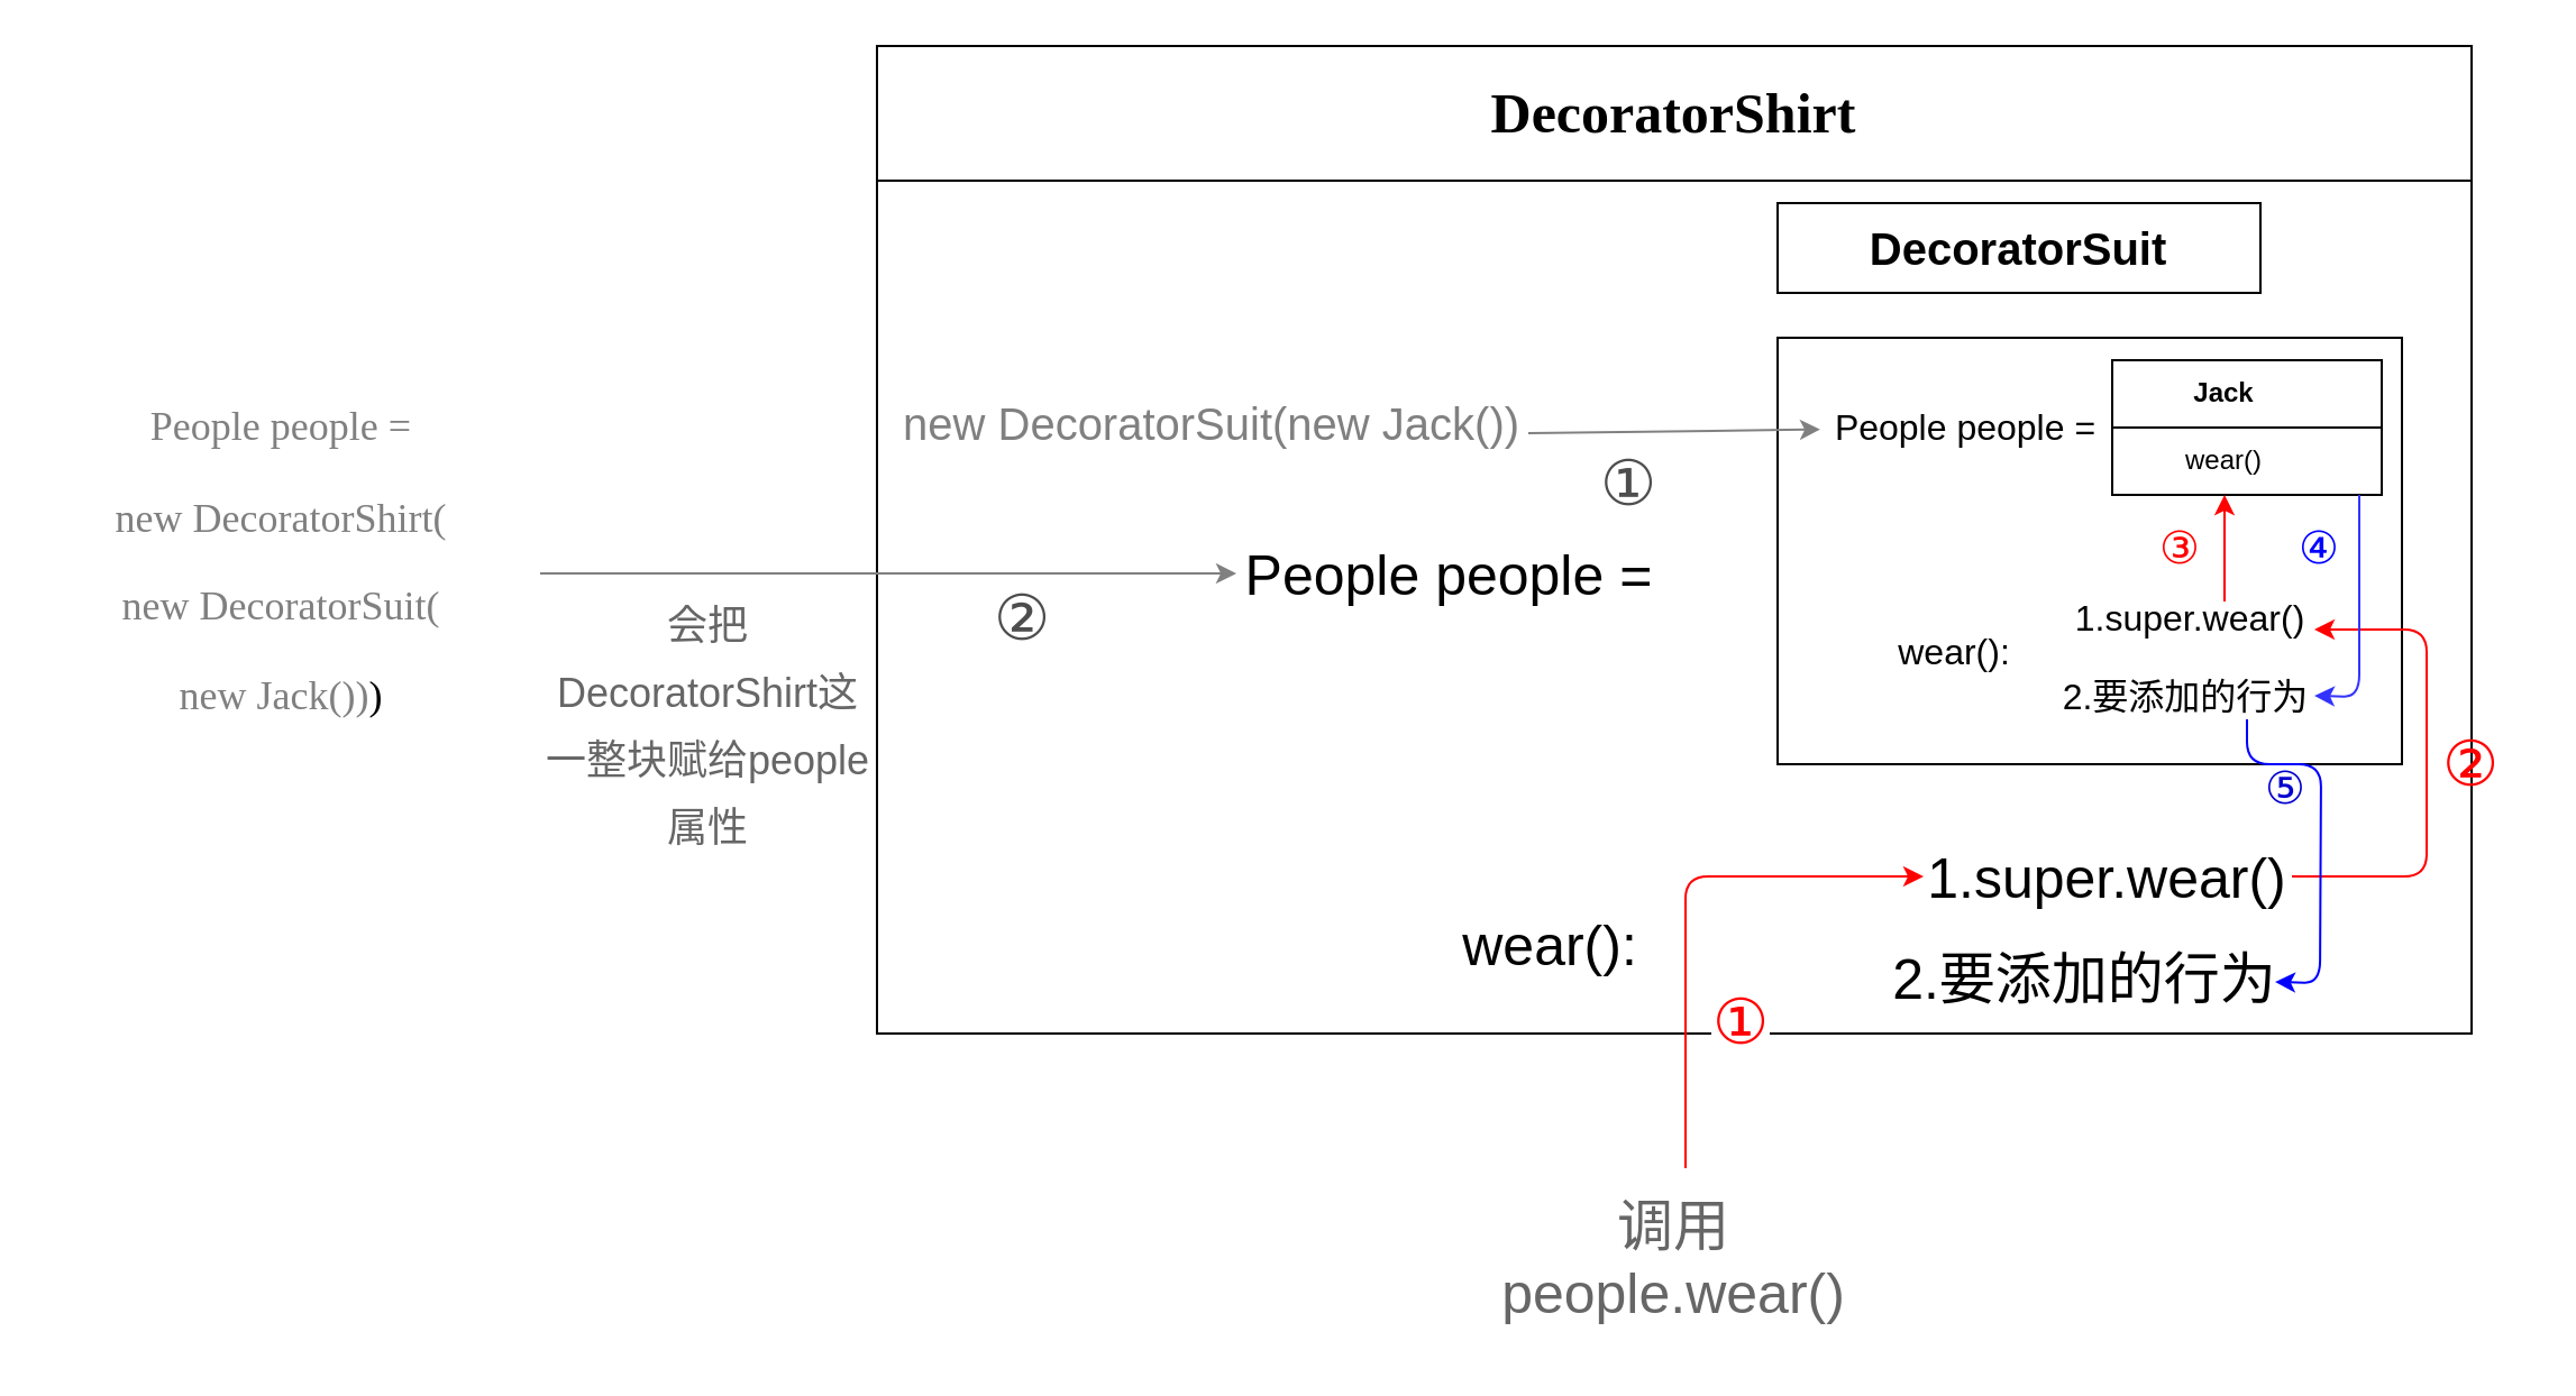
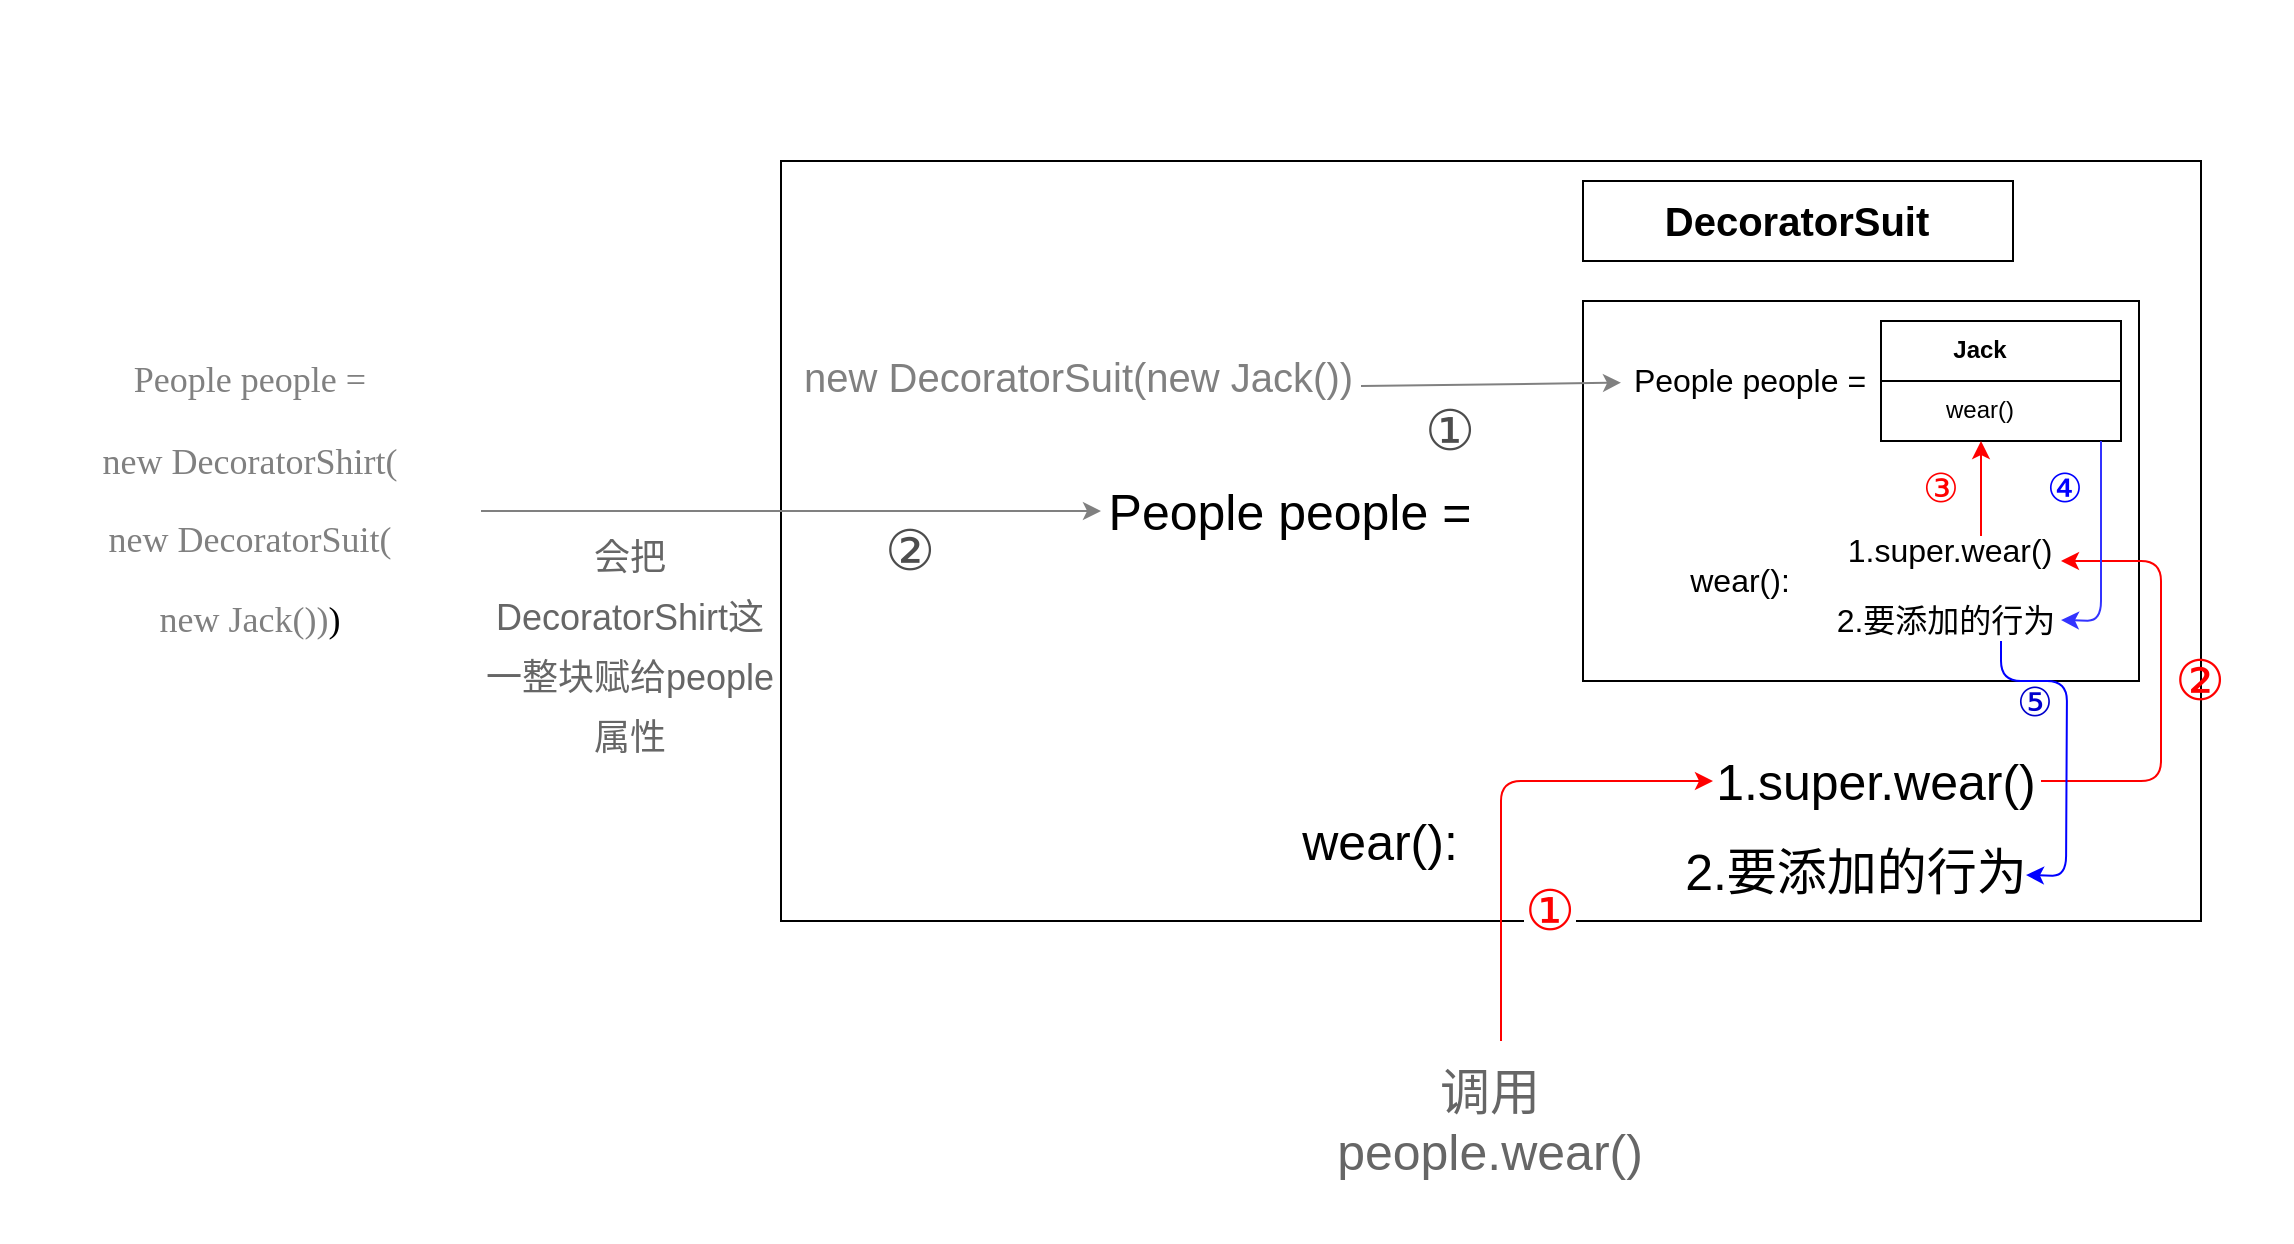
  <mxCell id="0" />
  <mxCell id="1" parent="0" />
  <mxCell id="2" value="" style="rounded=0;whiteSpace=wrap;html=1;" parent="1" vertex="1"><mxGeometry x="940" y="160" width="120" height="60" as="geometry" /></mxCell>
  <mxCell id="3" value="" style="endArrow=none;html=1;exitX=0;exitY=0.5;exitDx=0;exitDy=0;entryX=1;entryY=0.5;entryDx=0;entryDy=0;" parent="1" source="2" target="2" edge="1"><mxGeometry width="50" height="50" relative="1" as="geometry"><mxPoint x="930" y="290" as="sourcePoint" /><mxPoint x="980" y="240" as="targetPoint" /></mxGeometry></mxCell>
  <mxCell id="4" value="&lt;b&gt;Jack&lt;/b&gt;" style="text;html=1;strokeColor=none;fillColor=none;align=center;verticalAlign=middle;whiteSpace=wrap;rounded=0;" parent="1" vertex="1"><mxGeometry x="970" y="160" width="40" height="30" as="geometry" /></mxCell>
  <mxCell id="5" value="wear()" style="text;html=1;strokeColor=none;fillColor=none;align=center;verticalAlign=middle;whiteSpace=wrap;rounded=0;" parent="1" vertex="1"><mxGeometry x="970" y="190" width="40" height="30" as="geometry" /></mxCell>
  <mxCell id="6" value="&lt;font style=&quot;font-size: 16px&quot;&gt;People people =&lt;/font&gt;" style="text;html=1;strokeColor=none;fillColor=none;align=center;verticalAlign=middle;whiteSpace=wrap;rounded=0;" parent="1" vertex="1"><mxGeometry x="810" y="170" width="130" height="40" as="geometry" /></mxCell>
  <mxCell id="7" value="" style="rounded=0;whiteSpace=wrap;html=1;fillColor=none;" parent="1" vertex="1"><mxGeometry x="791" y="150" width="278" height="190" as="geometry" /></mxCell>
  <mxCell id="8" value="&lt;font style=&quot;font-size: 16px&quot;&gt;wear():&lt;/font&gt;" style="text;html=1;strokeColor=none;fillColor=none;align=center;verticalAlign=middle;whiteSpace=wrap;rounded=0;shadow=1;opacity=0;strokeWidth=3;" parent="1" vertex="1"><mxGeometry x="840" y="280" width="60" height="20" as="geometry" /></mxCell>
  <mxCell id="9" value="&lt;font style=&quot;font-size: 16px&quot;&gt;1.super.wear()&lt;/font&gt;" style="text;html=1;strokeColor=none;fillColor=none;align=center;verticalAlign=middle;whiteSpace=wrap;rounded=0;shadow=1;opacity=0;" parent="1" vertex="1"><mxGeometry x="930" y="265" width="90" height="20" as="geometry" /></mxCell>
  <mxCell id="10" value="&lt;font style=&quot;font-size: 16px&quot;&gt;2.要添加的行为&lt;/font&gt;" style="text;html=1;strokeColor=none;fillColor=none;align=center;verticalAlign=middle;whiteSpace=wrap;rounded=0;shadow=1;opacity=0;" parent="1" vertex="1"><mxGeometry x="912.5" y="300" width="120" height="20" as="geometry" /></mxCell>
  <mxCell id="11" value="" style="endArrow=classic;html=1;entryX=0.5;entryY=1;entryDx=0;entryDy=0;strokeColor=#FF0000;" parent="1" target="5" edge="1"><mxGeometry width="50" height="50" relative="1" as="geometry"><mxPoint x="990" y="267.5" as="sourcePoint" /><mxPoint x="1040" y="217.5" as="targetPoint" /></mxGeometry></mxCell>
  <mxCell id="12" value="&lt;font style=&quot;font-size: 20px&quot;&gt;&lt;b&gt;DecoratorSuit&lt;/b&gt;&lt;/font&gt;" style="rounded=0;whiteSpace=wrap;html=1;shadow=0;strokeWidth=1;strokeColor=#000000;fillColor=#ffffff;glass=0;" parent="1" vertex="1"><mxGeometry x="791" y="90" width="215" height="40" as="geometry" /></mxCell>
  <mxCell id="13" value="&lt;font style=&quot;font-size: 20px&quot; color=&quot;#808080&quot;&gt;new DecoratorSuit(new Jack())&lt;/font&gt;" style="text;html=1;" parent="1" vertex="1"><mxGeometry x="400" y="170" width="280" height="30" as="geometry" /></mxCell>
  <mxCell id="14" value="" style="endArrow=classic;html=1;exitX=1;exitY=0.75;exitDx=0;exitDy=0;strokeColor=#808080;" parent="1" source="13" target="6" edge="1"><mxGeometry width="50" height="50" relative="1" as="geometry"><mxPoint x="700" y="190" as="sourcePoint" /><mxPoint x="750" y="140" as="targetPoint" /></mxGeometry></mxCell>
  <mxCell id="15" value="&lt;font style=&quot;font-size: 25px&quot;&gt;People people =&lt;/font&gt;" style="text;html=1;strokeColor=none;fillColor=none;align=center;verticalAlign=middle;whiteSpace=wrap;rounded=0;" parent="1" vertex="1"><mxGeometry x="550" y="235" width="190" height="40" as="geometry" /></mxCell>
  <mxCell id="16" value="&lt;font style=&quot;font-size: 25px;&quot;&gt;wear():&lt;/font&gt;" style="text;html=1;strokeColor=none;fillColor=none;align=center;verticalAlign=middle;whiteSpace=wrap;rounded=0;shadow=1;opacity=0;strokeWidth=3;fontSize=25;" parent="1" vertex="1"><mxGeometry x="660" y="410" width="60" height="20" as="geometry" /></mxCell>
  <mxCell id="17" value="&lt;font style=&quot;font-size: 25px;&quot;&gt;1.super.wear()&lt;/font&gt;" style="text;html=1;strokeColor=none;fillColor=none;align=center;verticalAlign=middle;whiteSpace=wrap;rounded=0;shadow=1;opacity=0;fontSize=25;" parent="1" vertex="1"><mxGeometry x="856" y="380" width="164" height="20" as="geometry" /></mxCell>
  <mxCell id="18" value="&lt;font style=&quot;font-size: 25px&quot;&gt;2.要添加的行为&lt;/font&gt;" style="text;html=1;strokeColor=none;fillColor=none;align=center;verticalAlign=middle;whiteSpace=wrap;rounded=0;shadow=1;opacity=0;fontSize=25;" parent="1" vertex="1"><mxGeometry x="837.5" y="432.5" width="180" height="5" as="geometry" /></mxCell>
  <mxCell id="19" value="" style="edgeStyle=elbowEdgeStyle;elbow=horizontal;endArrow=classic;html=1;strokeColor=#FF0000;fontSize=25;fontColor=#000000;exitX=1;exitY=0.5;exitDx=0;exitDy=0;" parent="1" source="17" edge="1"><mxGeometry width="50" height="50" relative="1" as="geometry"><mxPoint x="1035" y="400" as="sourcePoint" /><mxPoint x="1030" y="280" as="targetPoint" /><Array as="points"><mxPoint x="1080" y="330" /></Array></mxGeometry></mxCell>
  <mxCell id="20" value="" style="rounded=0;whiteSpace=wrap;html=1;shadow=0;glass=0;strokeColor=#000000;strokeWidth=1;fillColor=none;fontSize=25;fontColor=#000000;" parent="1" vertex="1"><mxGeometry x="390" y="80" width="710" height="380" as="geometry" /></mxCell>
- <mxCell id="21" value="&lt;pre style=&quot;font-family: &amp;#34;microsoft yahei ui&amp;#34;&quot;&gt;&lt;span style=&quot;background-color: rgb(255 , 255 , 255)&quot;&gt;&lt;font style=&quot;font-size: 25px&quot;&gt;&lt;b&gt;DecoratorShirt&lt;/b&gt;&lt;/font&gt;&lt;/span&gt;&lt;/pre&gt;" style="rounded=0;whiteSpace=wrap;html=1;shadow=0;glass=0;strokeColor=#000000;strokeWidth=1;fillColor=none;fontSize=25;fontColor=#000000;" parent="1" vertex="1"><mxGeometry x="390" y="20" width="710" height="60" as="geometry" /></mxCell>
  <mxCell id="22" value="&lt;font color=&quot;#808080&quot; face=&quot;microsoft yahei ui&quot;&gt;&lt;span style=&quot;font-size: 18px ; white-space: pre&quot;&gt;People people =&lt;/span&gt;&lt;/font&gt;&lt;pre style=&quot;font-family: &amp;#34;microsoft yahei ui&amp;#34; ; font-size: 13.5pt&quot;&gt;&lt;span style=&quot;background-color: rgb(255 , 255 , 255)&quot;&gt;&lt;font color=&quot;#808080&quot;&gt;new DecoratorShirt(&lt;/font&gt;&lt;/span&gt;&lt;/pre&gt;&lt;pre style=&quot;font-family: &amp;#34;microsoft yahei ui&amp;#34; ; font-size: 13.5pt&quot;&gt;&lt;span style=&quot;background-color: rgb(255 , 255 , 255)&quot;&gt;&lt;font color=&quot;#808080&quot;&gt;new DecoratorSuit(&lt;/font&gt;&lt;/span&gt;&lt;/pre&gt;&lt;pre style=&quot;font-family: &amp;#34;microsoft yahei ui&amp;#34; ; font-size: 13.5pt&quot;&gt;&lt;span style=&quot;background-color: rgb(255 , 255 , 255)&quot;&gt;&lt;font color=&quot;#808080&quot;&gt;new Jack()&lt;/font&gt;&lt;/span&gt;&lt;font color=&quot;#808080&quot;&gt;)&lt;/font&gt;&lt;span style=&quot;font-size: 13.5pt ; white-space: normal&quot;&gt;)&lt;/span&gt;&lt;/pre&gt;" style="text;html=1;strokeColor=none;fillColor=none;align=center;verticalAlign=middle;whiteSpace=wrap;rounded=0;shadow=0;glass=0;fontSize=25;fontColor=#000000;" parent="1" vertex="1"><mxGeometry x="20" y="170" width="210" height="170" as="geometry" /></mxCell>
  <mxCell id="23" value="" style="endArrow=classic;html=1;strokeColor=#808080;fontSize=25;fontColor=#000000;entryX=0;entryY=0.5;entryDx=0;entryDy=0;" parent="1" target="15" edge="1"><mxGeometry width="50" height="50" relative="1" as="geometry"><mxPoint x="240" y="255" as="sourcePoint" /><mxPoint x="550" y="264.5" as="targetPoint" /></mxGeometry></mxCell>
  <mxCell id="24" value="&lt;font style=&quot;font-size: 18px&quot; color=&quot;#666666&quot;&gt;会把DecoratorShirt这一整块赋给people属性&lt;/font&gt;" style="text;html=1;strokeColor=none;fillColor=none;align=center;verticalAlign=middle;whiteSpace=wrap;rounded=0;shadow=0;glass=0;fontSize=25;fontColor=#000000;" parent="1" vertex="1"><mxGeometry x="240" y="265" width="150" height="110" as="geometry" /></mxCell>
  <mxCell id="25" value="&lt;font color=&quot;#666666&quot;&gt;调用people.wear()&lt;/font&gt;" style="text;html=1;strokeColor=none;fillColor=none;align=center;verticalAlign=middle;whiteSpace=wrap;rounded=0;shadow=0;glass=0;fontSize=25;fontColor=#000000;" parent="1" vertex="1"><mxGeometry x="645" y="520" width="200" height="80" as="geometry" /></mxCell>
  <mxCell id="26" value="" style="endArrow=classic;html=1;strokeColor=#FF0000;fontSize=25;fontColor=#000000;entryX=0;entryY=0.5;entryDx=0;entryDy=0;" parent="1" target="17" edge="1"><mxGeometry width="50" height="50" relative="1" as="geometry"><mxPoint x="750" y="520" as="sourcePoint" /><mxPoint x="795" y="460" as="targetPoint" /><Array as="points"><mxPoint x="750" y="390" /></Array></mxGeometry></mxCell>
  <mxCell id="27" value="&lt;span style=&quot;font-family: &amp;#34;arial&amp;#34; ; font-size: 28px ; white-space: normal ; background-color: rgb(255 , 255 , 255)&quot;&gt;&lt;font color=&quot;#ff0000&quot;&gt;①&lt;/font&gt;&lt;/span&gt;" style="text;html=1;strokeColor=none;fillColor=none;align=center;verticalAlign=middle;whiteSpace=wrap;rounded=0;shadow=0;glass=0;fontSize=25;fontColor=#000000;" parent="1" vertex="1"><mxGeometry x="750" y="435" width="50" height="40" as="geometry" /></mxCell>
  <mxCell id="28" value="&lt;font color=&quot;#ff0000&quot; face=&quot;arial&quot;&gt;&lt;span style=&quot;font-size: 28px&quot;&gt;②&lt;/span&gt;&lt;/font&gt;" style="text;html=1;strokeColor=none;fillColor=none;align=center;verticalAlign=middle;whiteSpace=wrap;rounded=0;shadow=0;glass=0;fontSize=25;fontColor=#000000;" parent="1" vertex="1"><mxGeometry x="1075" y="320" width="50" height="40" as="geometry" /></mxCell>
  <mxCell id="29" value="&lt;font color=&quot;#ff0000&quot; face=&quot;arial&quot;&gt;③&lt;/font&gt;" style="text;html=1;strokeColor=none;fillColor=none;align=center;verticalAlign=middle;whiteSpace=wrap;rounded=0;shadow=0;glass=0;fontSize=20;fontColor=#000000;" parent="1" vertex="1"><mxGeometry x="957.5" y="227.5" width="25" height="30" as="geometry" /></mxCell>
  <mxCell id="30" value="" style="endArrow=classic;html=1;strokeColor=#3333FF;fontSize=20;fontColor=#000000;" parent="1" edge="1"><mxGeometry width="50" height="50" relative="1" as="geometry"><mxPoint x="1050" y="220" as="sourcePoint" /><mxPoint x="1030" y="309.5" as="targetPoint" /><Array as="points"><mxPoint x="1050" y="310" /></Array></mxGeometry></mxCell>
  <mxCell id="31" value="&lt;font face=&quot;arial&quot; color=&quot;#0000ff&quot;&gt;④&lt;/font&gt;" style="text;html=1;strokeColor=none;fillColor=none;align=center;verticalAlign=middle;whiteSpace=wrap;rounded=0;shadow=0;glass=0;fontSize=20;fontColor=#000000;" parent="1" vertex="1"><mxGeometry x="1020" y="227.5" width="25" height="30" as="geometry" /></mxCell>
  <mxCell id="32" value="" style="endArrow=classic;html=1;strokeColor=#0000FF;fontSize=20;fontColor=#000000;" parent="1" edge="1"><mxGeometry width="50" height="50" relative="1" as="geometry"><mxPoint x="1000" y="320" as="sourcePoint" /><mxPoint x="1012.5" y="437" as="targetPoint" /><Array as="points"><mxPoint x="1000" y="340" /><mxPoint x="1033" y="340" /><mxPoint x="1032.5" y="437.5" /></Array></mxGeometry></mxCell>
  <mxCell id="33" value="&lt;font face=&quot;arial&quot; color=&quot;#0000cc&quot;&gt;⑤&lt;/font&gt;" style="text;html=1;strokeColor=none;fillColor=none;align=center;verticalAlign=middle;whiteSpace=wrap;rounded=0;shadow=0;glass=0;fontSize=20;fontColor=#000000;" parent="1" vertex="1"><mxGeometry x="1005" y="335" width="25" height="30" as="geometry" /></mxCell>
  <mxCell id="34" value="&lt;span style=&quot;font-family: &amp;#34;arial&amp;#34; ; font-size: 28px ; white-space: normal ; background-color: rgb(255 , 255 , 255)&quot;&gt;&lt;font color=&quot;#4d4d4d&quot;&gt;①&lt;/font&gt;&lt;/span&gt;" style="text;html=1;strokeColor=none;fillColor=none;align=center;verticalAlign=middle;whiteSpace=wrap;rounded=0;shadow=0;glass=0;fontSize=25;fontColor=#000000;" parent="1" vertex="1"><mxGeometry x="700" y="195" width="50" height="40" as="geometry" /></mxCell>
  <mxCell id="35" value="&lt;font color=&quot;#4d4d4d&quot; face=&quot;arial&quot;&gt;&lt;span style=&quot;font-size: 28px&quot;&gt;②&lt;/span&gt;&lt;/font&gt;" style="text;html=1;strokeColor=none;fillColor=none;align=center;verticalAlign=middle;whiteSpace=wrap;rounded=0;shadow=0;glass=0;fontSize=25;fontColor=#000000;" parent="1" vertex="1"><mxGeometry x="430" y="255" width="50" height="40" as="geometry" /></mxCell>
